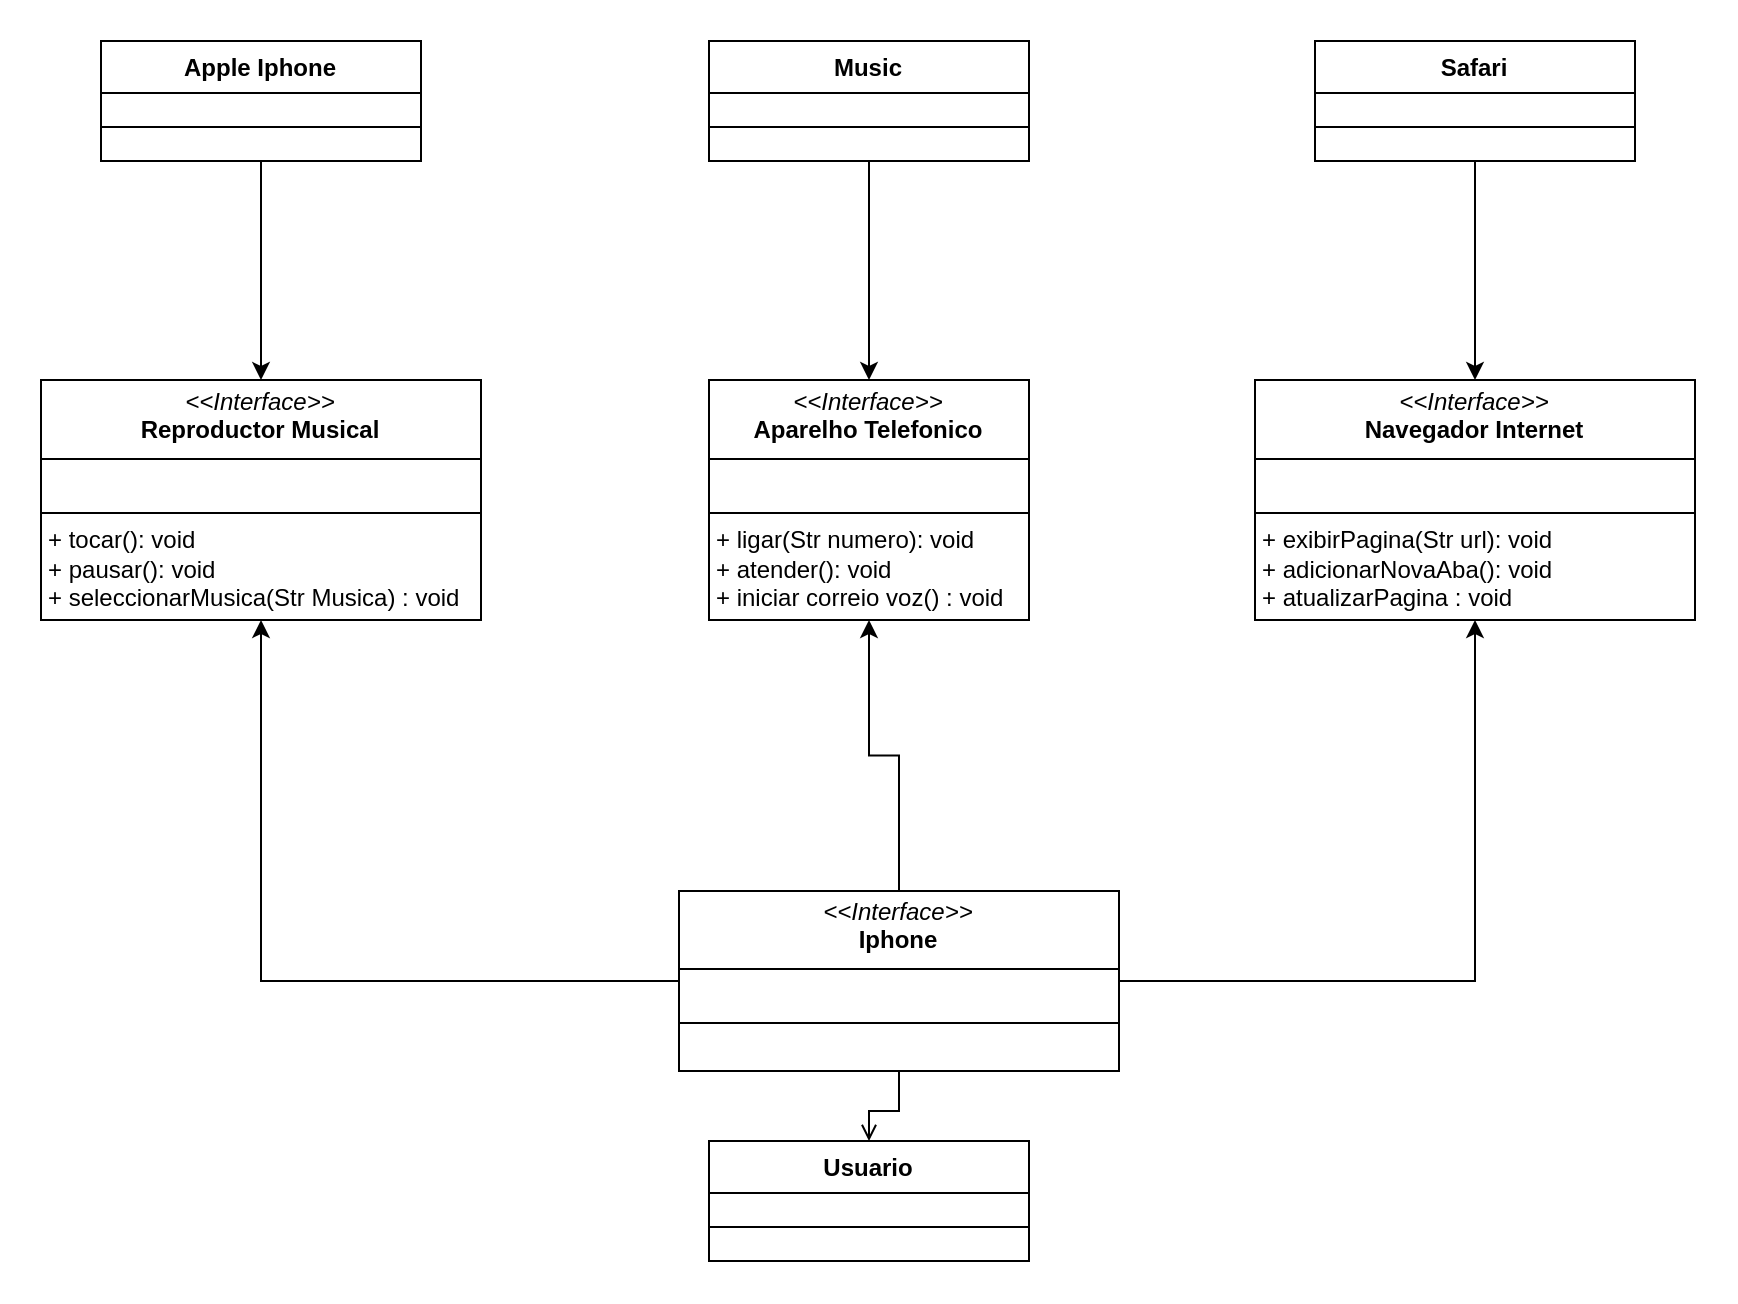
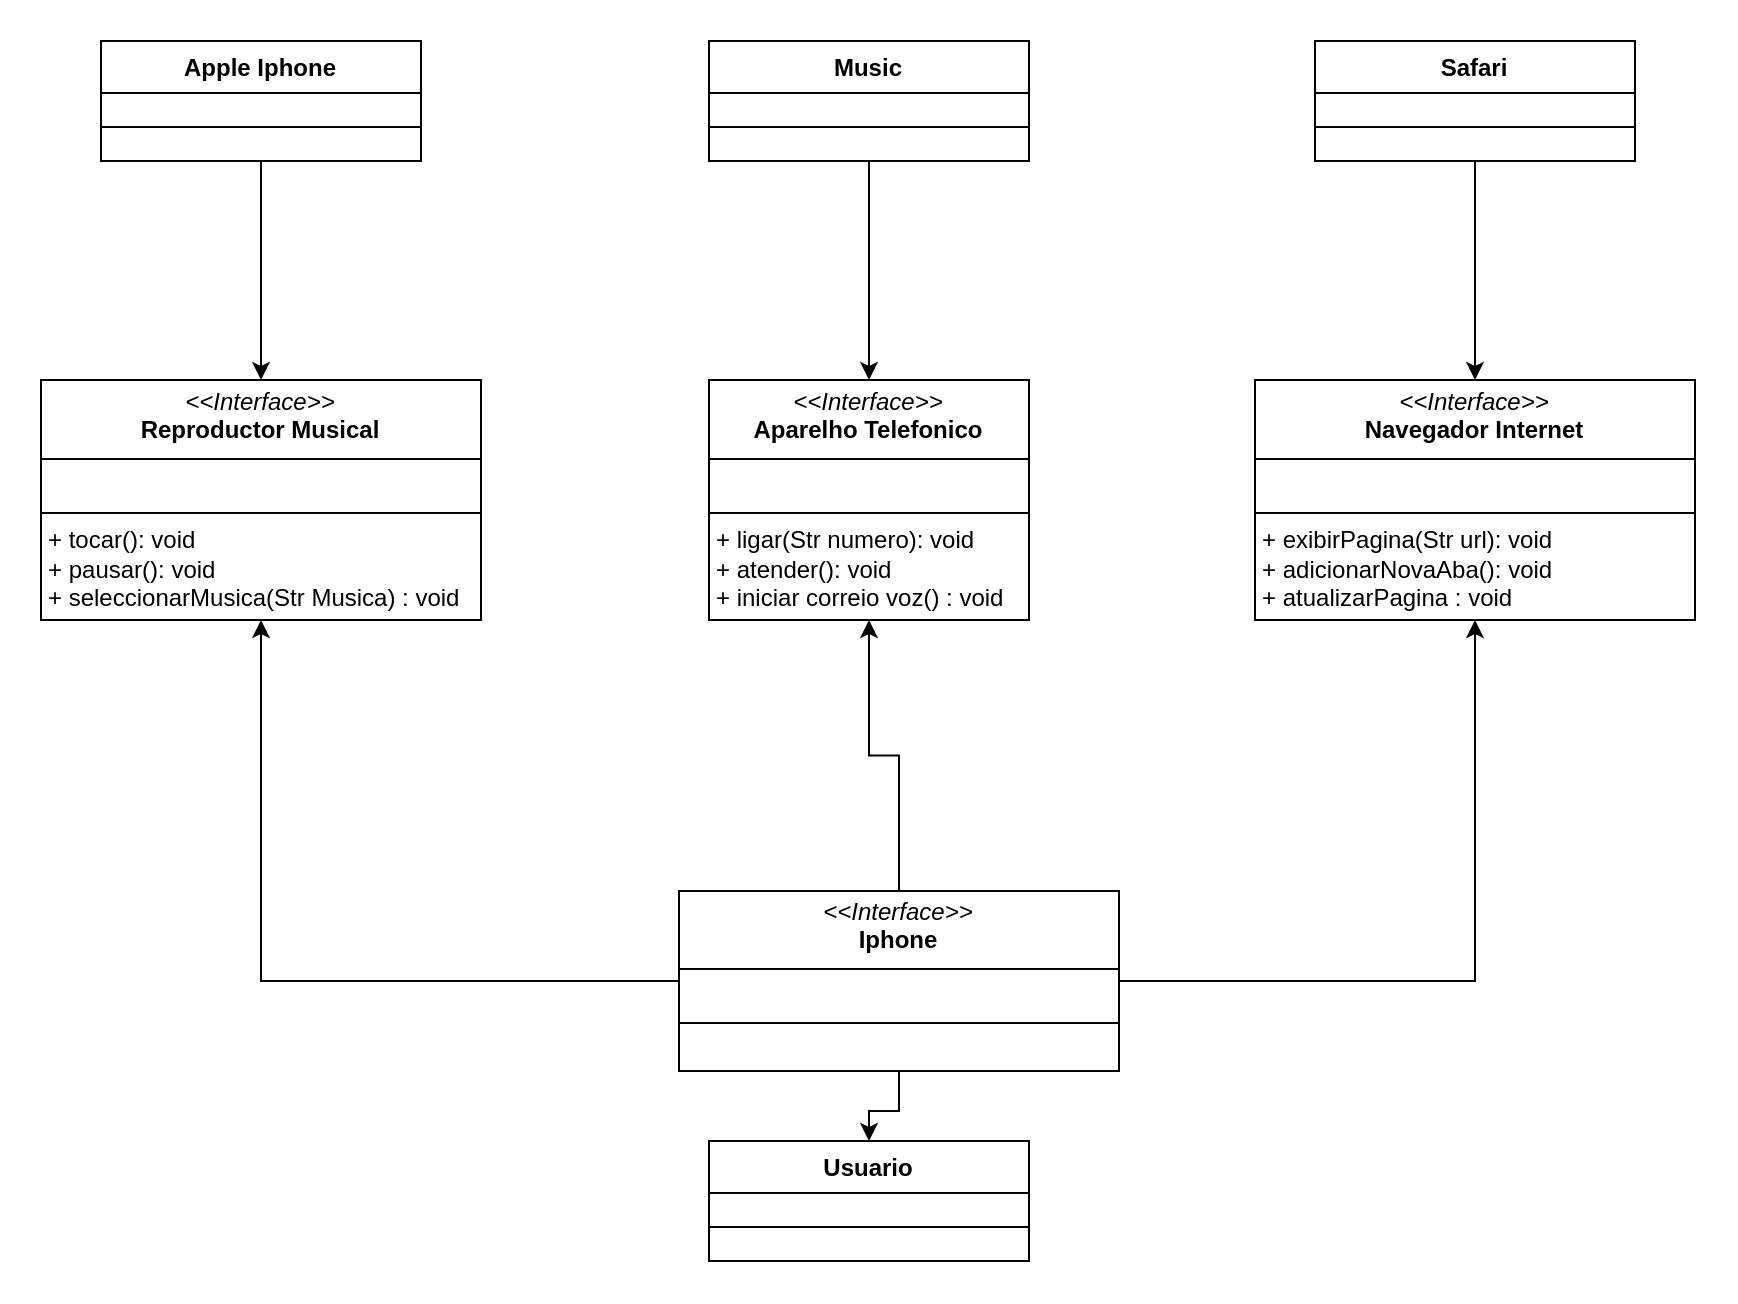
  <mxCell id="0" />
  <mxCell id="1" parent="0" />
  <mxCell id="2" value="&lt;p style=&quot;margin:0px;margin-top:4px;text-align:center;&quot;&gt;&lt;i&gt;&amp;lt;&amp;lt;Interface&amp;gt;&amp;gt;&lt;/i&gt;&lt;br&gt;&lt;b&gt;Reproductor Musical&lt;/b&gt;&lt;/p&gt;&lt;hr size=&quot;1&quot; style=&quot;border-style:solid;&quot;&gt;&lt;p style=&quot;margin:0px;margin-left:4px;&quot;&gt;&lt;br&gt;&lt;/p&gt;&lt;hr size=&quot;1&quot; style=&quot;border-style:solid;&quot;&gt;&lt;p style=&quot;margin:0px;margin-left:4px;&quot;&gt;+ tocar(): void&lt;br&gt;+ pausar(): void&lt;/p&gt;&lt;p style=&quot;margin:0px;margin-left:4px;&quot;&gt;+ seleccionarMusica(Str Musica) : void&lt;/p&gt;" style="verticalAlign=top;align=left;overflow=fill;html=1;whiteSpace=wrap;" parent="1" vertex="1"><mxGeometry y="189.5" width="220" height="120" as="geometry" x="20" /></mxCell>
  <mxCell id="3" value="&lt;p style=&quot;margin:0px;margin-top:4px;text-align:center;&quot;&gt;&lt;i&gt;&amp;lt;&amp;lt;Interface&amp;gt;&amp;gt;&lt;/i&gt;&lt;br&gt;&lt;b&gt;Aparelho Telefonico&lt;/b&gt;&lt;/p&gt;&lt;hr size=&quot;1&quot; style=&quot;border-style:solid;&quot;&gt;&lt;p style=&quot;margin:0px;margin-left:4px;&quot;&gt;&lt;br&gt;&lt;/p&gt;&lt;hr size=&quot;1&quot; style=&quot;border-style:solid;&quot;&gt;&lt;p style=&quot;margin:0px;margin-left:4px;&quot;&gt;+ ligar(Str numero): void&lt;br&gt;+ atender(): void&lt;/p&gt;&lt;p style=&quot;margin:0px;margin-left:4px;&quot;&gt;+ iniciar correio voz() : void&lt;/p&gt;" style="verticalAlign=top;align=left;overflow=fill;html=1;whiteSpace=wrap;" parent="1" vertex="1"><mxGeometry x="354" y="189.5" width="160" height="120" as="geometry" /></mxCell>
  <mxCell id="4" value="&lt;p style=&quot;margin:0px;margin-top:4px;text-align:center;&quot;&gt;&lt;i&gt;&amp;lt;&amp;lt;Interface&amp;gt;&amp;gt;&lt;/i&gt;&lt;br&gt;&lt;b&gt;Navegador Internet&lt;/b&gt;&lt;/p&gt;&lt;hr size=&quot;1&quot; style=&quot;border-style:solid;&quot;&gt;&lt;p style=&quot;margin:0px;margin-left:4px;&quot;&gt;&lt;br&gt;&lt;/p&gt;&lt;hr size=&quot;1&quot; style=&quot;border-style:solid;&quot;&gt;&lt;p style=&quot;margin:0px;margin-left:4px;&quot;&gt;+ exibirPagina(Str url): void&lt;br&gt;+ adicionarNovaAba(): void&lt;/p&gt;&lt;p style=&quot;margin:0px;margin-left:4px;&quot;&gt;+ atualizarPagina : void&lt;/p&gt;" style="verticalAlign=top;align=left;overflow=fill;html=1;whiteSpace=wrap;" parent="1" vertex="1"><mxGeometry x="627" y="189.5" width="220" height="120" as="geometry" /></mxCell>
  <mxCell id="5" value="" style="edgeStyle=orthogonalEdgeStyle;rounded=0;orthogonalLoop=1;jettySize=auto;html=1;entryX=0.5;entryY=1;entryDx=0;entryDy=0;" edge="1" parent="1" source="9" target="2"><mxGeometry relative="1" as="geometry"><mxPoint x="174" y="465" as="targetPoint" /></mxGeometry></mxCell>
  <mxCell id="6" value="" style="edgeStyle=orthogonalEdgeStyle;rounded=0;orthogonalLoop=1;jettySize=auto;html=1;" edge="1" parent="1" source="9" target="3"><mxGeometry relative="1" as="geometry" /></mxCell>
  <mxCell id="7" style="edgeStyle=orthogonalEdgeStyle;rounded=0;orthogonalLoop=1;jettySize=auto;html=1;entryX=0.5;entryY=1;entryDx=0;entryDy=0;" edge="1" parent="1" source="9" target="4"><mxGeometry relative="1" as="geometry" /></mxCell>
- <mxCell id="8" style="edgeStyle=orthogonalEdgeStyle;rounded=0;orthogonalLoop=1;jettySize=auto;html=1;endArrow=open;" edge="1" parent="1" source="9" target="19"><mxGeometry relative="1" as="geometry" /></mxCell>
+ <mxCell id="8" style="edgeStyle=orthogonalEdgeStyle;rounded=0;orthogonalLoop=1;jettySize=auto;html=1;" edge="1" parent="1" source="9" target="19"><mxGeometry relative="1" as="geometry" /></mxCell>
  <mxCell id="9" value="&lt;p style=&quot;margin:0px;margin-top:4px;text-align:center;&quot;&gt;&lt;i&gt;&amp;lt;&amp;lt;Interface&amp;gt;&amp;gt;&lt;/i&gt;&lt;br&gt;&lt;b&gt;Iphone&lt;/b&gt;&lt;/p&gt;&lt;hr size=&quot;1&quot; style=&quot;border-style:solid;&quot;&gt;&lt;p style=&quot;margin:0px;margin-left:4px;&quot;&gt;&lt;br&gt;&lt;/p&gt;&lt;hr size=&quot;1&quot; style=&quot;border-style:solid;&quot;&gt;&lt;p style=&quot;margin:0px;margin-left:4px;&quot;&gt;&lt;br&gt;&lt;/p&gt;" style="verticalAlign=top;align=left;overflow=fill;html=1;whiteSpace=wrap;" parent="1" vertex="1"><mxGeometry x="339" y="445" width="220" height="90" as="geometry" /></mxCell>
  <mxCell id="10" style="edgeStyle=orthogonalEdgeStyle;rounded=0;orthogonalLoop=1;jettySize=auto;html=1;entryX=0.5;entryY=0;entryDx=0;entryDy=0;" edge="1" parent="1" source="11" target="4"><mxGeometry relative="1" as="geometry" /></mxCell>
  <mxCell id="11" value="Safari" style="swimlane;fontStyle=1;align=center;verticalAlign=top;childLayout=stackLayout;horizontal=1;startSize=26;horizontalStack=0;resizeParent=1;resizeParentMax=0;resizeLast=0;collapsible=1;marginBottom=0;whiteSpace=wrap;html=1;" vertex="1" parent="1"><mxGeometry x="657" y="20" width="160" height="60" as="geometry" /></mxCell>
  <mxCell id="12" value="" style="line;strokeWidth=1;fillColor=none;align=left;verticalAlign=middle;spacingTop=-1;spacingLeft=3;spacingRight=3;rotatable=0;labelPosition=right;points=[];portConstraint=eastwest;strokeColor=inherit;" vertex="1" parent="11"><mxGeometry y="26" width="160" height="34" as="geometry" /></mxCell>
  <mxCell id="13" style="edgeStyle=orthogonalEdgeStyle;rounded=0;orthogonalLoop=1;jettySize=auto;html=1;" edge="1" parent="1" source="14" target="3"><mxGeometry relative="1" as="geometry" /></mxCell>
  <mxCell id="14" value="Music" style="swimlane;fontStyle=1;align=center;verticalAlign=top;childLayout=stackLayout;horizontal=1;startSize=26;horizontalStack=0;resizeParent=1;resizeParentMax=0;resizeLast=0;collapsible=1;marginBottom=0;whiteSpace=wrap;html=1;" vertex="1" parent="1"><mxGeometry x="354" y="20" width="160" height="60" as="geometry" /></mxCell>
  <mxCell id="15" value="" style="line;strokeWidth=1;fillColor=none;align=left;verticalAlign=middle;spacingTop=-1;spacingLeft=3;spacingRight=3;rotatable=0;labelPosition=right;points=[];portConstraint=eastwest;strokeColor=inherit;" vertex="1" parent="14"><mxGeometry y="26" width="160" height="34" as="geometry" /></mxCell>
  <mxCell id="16" style="edgeStyle=orthogonalEdgeStyle;rounded=0;orthogonalLoop=1;jettySize=auto;html=1;entryX=0.5;entryY=0;entryDx=0;entryDy=0;" edge="1" parent="1" source="17" target="2"><mxGeometry relative="1" as="geometry" /></mxCell>
  <mxCell id="17" value="Apple Iphone" style="swimlane;fontStyle=1;align=center;verticalAlign=top;childLayout=stackLayout;horizontal=1;startSize=26;horizontalStack=0;resizeParent=1;resizeParentMax=0;resizeLast=0;collapsible=1;marginBottom=0;whiteSpace=wrap;html=1;" vertex="1" parent="1"><mxGeometry x="50" y="20" width="160" height="60" as="geometry" /></mxCell>
  <mxCell id="18" value="" style="line;strokeWidth=1;fillColor=none;align=left;verticalAlign=middle;spacingTop=-1;spacingLeft=3;spacingRight=3;rotatable=0;labelPosition=right;points=[];portConstraint=eastwest;strokeColor=inherit;" vertex="1" parent="17"><mxGeometry y="26" width="160" height="34" as="geometry" /></mxCell>
  <mxCell id="19" value="Usuario" style="swimlane;fontStyle=1;align=center;verticalAlign=top;childLayout=stackLayout;horizontal=1;startSize=26;horizontalStack=0;resizeParent=1;resizeParentMax=0;resizeLast=0;collapsible=1;marginBottom=0;whiteSpace=wrap;html=1;" vertex="1" parent="1"><mxGeometry x="354" y="570" width="160" height="60" as="geometry" /></mxCell>
  <mxCell id="20" value="" style="line;strokeWidth=1;fillColor=none;align=left;verticalAlign=middle;spacingTop=-1;spacingLeft=3;spacingRight=3;rotatable=0;labelPosition=right;points=[];portConstraint=eastwest;strokeColor=inherit;" vertex="1" parent="19"><mxGeometry y="26" width="160" height="34" as="geometry" /></mxCell>
